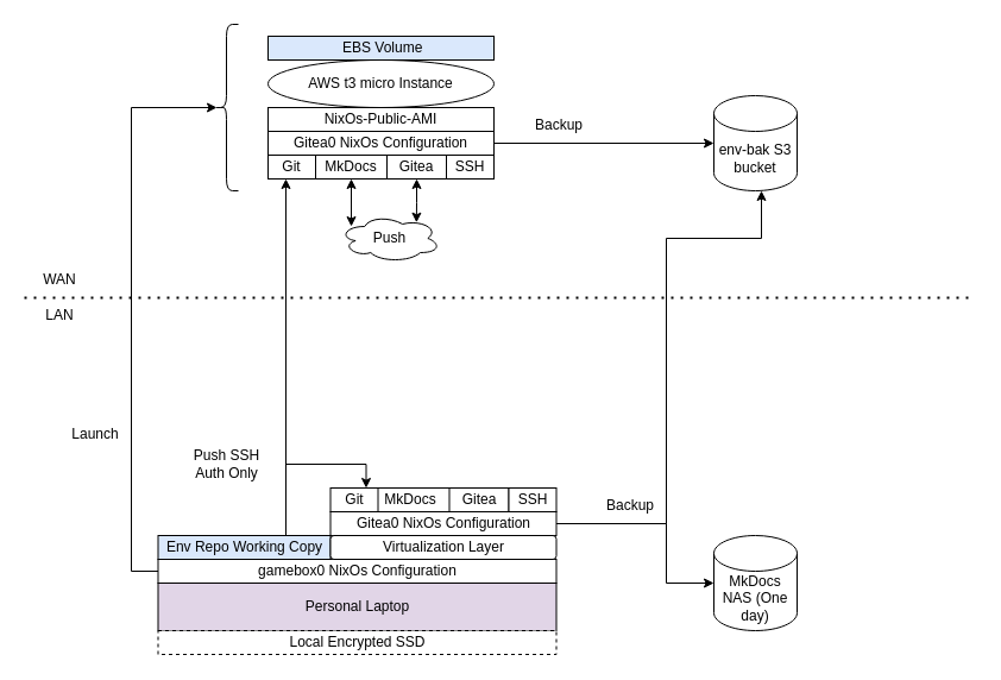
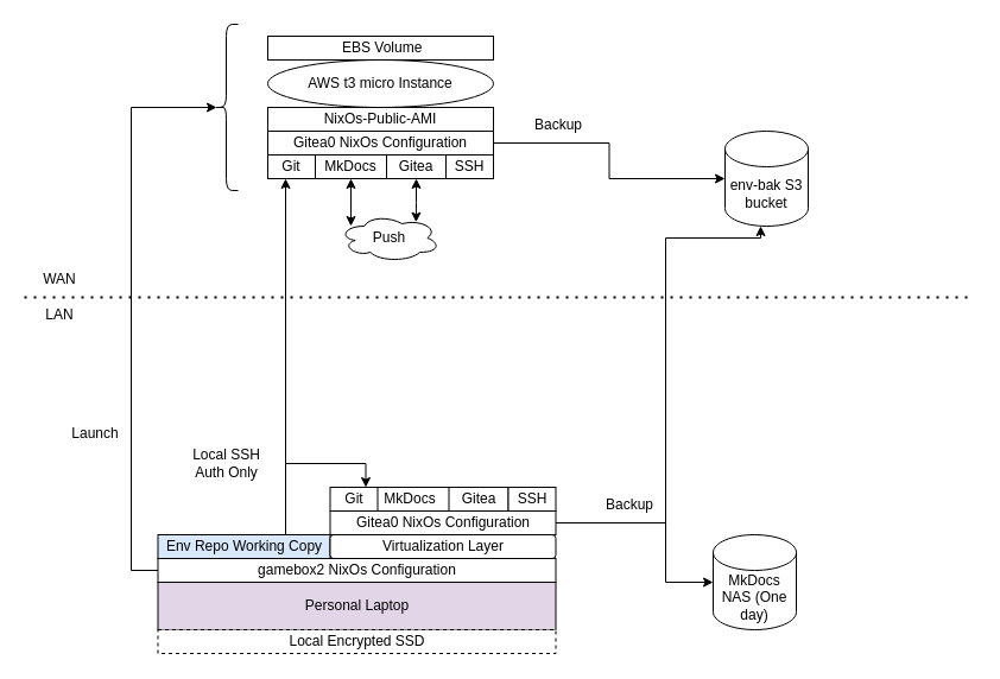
  <mxCell id="0" />
  <mxCell id="1" parent="0" />
  <mxCell id="2" value="AWS t3 micro Instance" style="ellipse;whiteSpace=wrap;html=1;" parent="1" vertex="1"><mxGeometry x="225" y="50" width="190" height="40" as="geometry" /></mxCell>
- <mxCell id="3" value="&amp;nbsp;EBS Volume" style="rounded=0;whiteSpace=wrap;html=1;fillColor=#dae8fc;" parent="1" vertex="1"><mxGeometry x="225" y="30" width="190" height="20" as="geometry" /></mxCell>
+ <mxCell id="3" value="&amp;nbsp;EBS Volume" style="rounded=0;whiteSpace=wrap;html=1;" parent="1" vertex="1"><mxGeometry x="225" y="30" width="190" height="20" as="geometry" /></mxCell>
  <mxCell id="4" value="MkDocs" style="rounded=0;whiteSpace=wrap;html=1;" parent="1" vertex="1"><mxGeometry x="265" y="130" width="60" height="20" as="geometry" /></mxCell>
  <mxCell id="5" value="Gitea" style="rounded=0;whiteSpace=wrap;html=1;" parent="1" vertex="1"><mxGeometry x="325" y="130" width="50" height="20" as="geometry" /></mxCell>
  <mxCell id="6" value="Git" style="rounded=0;whiteSpace=wrap;html=1;" parent="1" vertex="1"><mxGeometry x="225" y="130" width="40" height="20" as="geometry" /></mxCell>
  <mxCell id="7" value="SSH" style="rounded=0;whiteSpace=wrap;html=1;" parent="1" vertex="1"><mxGeometry x="375" y="130" width="40" height="20" as="geometry" /></mxCell>
  <mxCell id="8" value="Gitea0 NixOs Configuration" style="rounded=0;whiteSpace=wrap;html=1;" parent="1" vertex="1"><mxGeometry x="225" y="110" width="190" height="20" as="geometry" /></mxCell>
  <mxCell id="9" value="Personal Laptop" style="rounded=0;whiteSpace=wrap;html=1;fillColor=#e1d5e7;" parent="1" vertex="1"><mxGeometry x="132.5" y="490" width="335" height="40" as="geometry" /></mxCell>
  <mxCell id="10" value="Local Encrypted SSD" style="rounded=0;whiteSpace=wrap;html=1;dashed=1;" parent="1" vertex="1"><mxGeometry x="132.5" y="530" width="335" height="20" as="geometry" /></mxCell>
  <mxCell id="11" style="edgeStyle=orthogonalEdgeStyle;rounded=0;orthogonalLoop=1;jettySize=auto;html=1;entryX=0.1;entryY=0.5;entryDx=0;entryDy=0;entryPerimeter=0;" edge="1" parent="1" source="12" target="31"><mxGeometry relative="1" as="geometry"><mxPoint x="180" y="100" as="targetPoint" /><Array as="points"><mxPoint x="110" y="480" /><mxPoint x="110" y="90" /></Array></mxGeometry></mxCell>
- <mxCell id="12" value="gamebox0 NixOs Configuration" style="rounded=0;whiteSpace=wrap;html=1;" parent="1" vertex="1"><mxGeometry x="132.5" y="470" width="335" height="20" as="geometry" /></mxCell>
+ <mxCell id="12" value="gamebox2 NixOs Configuration" style="rounded=0;whiteSpace=wrap;html=1;" parent="1" vertex="1"><mxGeometry x="132.5" y="470" width="335" height="20" as="geometry" /></mxCell>
  <mxCell id="13" style="edgeStyle=orthogonalEdgeStyle;rounded=0;orthogonalLoop=1;jettySize=auto;html=1;" edge="1" parent="1" source="15"><mxGeometry relative="1" as="geometry"><mxPoint x="240" y="150" as="targetPoint" /><Array as="points"><mxPoint x="240" y="150" /></Array></mxGeometry></mxCell>
  <mxCell id="14" style="edgeStyle=orthogonalEdgeStyle;rounded=0;orthogonalLoop=1;jettySize=auto;html=1;entryX=0.75;entryY=0;entryDx=0;entryDy=0;" edge="1" parent="1" source="15" target="26"><mxGeometry relative="1" as="geometry"><Array as="points"><mxPoint x="240" y="390" /><mxPoint x="307" y="390" /></Array></mxGeometry></mxCell>
  <mxCell id="15" value="Env Repo Working Copy" style="rounded=0;whiteSpace=wrap;html=1;fillColor=#dae8fc;" parent="1" vertex="1"><mxGeometry x="132.5" y="450" width="145" height="20" as="geometry" /></mxCell>
- <mxCell id="16" value="env-bak S3 bucket" style="shape=cylinder3;whiteSpace=wrap;html=1;boundedLbl=1;backgroundOutline=1;size=15;" vertex="1" parent="1"><mxGeometry x="600" y="80" width="70" height="80" as="geometry" /></mxCell>
+ <mxCell id="16" value="env-bak S3 bucket" style="shape=cylinder3;whiteSpace=wrap;html=1;boundedLbl=1;backgroundOutline=1;size=15;" vertex="1" parent="1"><mxGeometry x="610" y="110" width="70" height="80" as="geometry" /></mxCell>
  <mxCell id="17" value="" style="endArrow=none;dashed=1;html=1;dashPattern=1 3;strokeWidth=2;rounded=0;" edge="1" parent="1"><mxGeometry width="50" height="50" relative="1" as="geometry"><mxPoint x="20" y="250" as="sourcePoint" /><mxPoint x="820" y="250" as="targetPoint" /></mxGeometry></mxCell>
  <mxCell id="18" value="LAN" style="text;html=1;align=center;verticalAlign=middle;whiteSpace=wrap;rounded=0;" vertex="1" parent="1"><mxGeometry x="20" y="250" width="60" height="30" as="geometry" /></mxCell>
  <mxCell id="19" value="WAN" style="text;html=1;align=center;verticalAlign=middle;whiteSpace=wrap;rounded=0;" vertex="1" parent="1"><mxGeometry x="20" y="220" width="60" height="30" as="geometry" /></mxCell>
  <mxCell id="20" style="edgeStyle=orthogonalEdgeStyle;rounded=0;orthogonalLoop=1;jettySize=auto;html=1;" edge="1" parent="1" source="22" target="28"><mxGeometry relative="1" as="geometry"><Array as="points"><mxPoint x="560" y="440" /><mxPoint x="560" y="490" /></Array></mxGeometry></mxCell>
  <mxCell id="21" style="edgeStyle=orthogonalEdgeStyle;rounded=0;orthogonalLoop=1;jettySize=auto;html=1;" edge="1" parent="1" source="22" target="16"><mxGeometry relative="1" as="geometry"><mxPoint x="580" y="160" as="targetPoint" /><Array as="points"><mxPoint x="560" y="440" /><mxPoint x="560" y="200" /><mxPoint x="640" y="200" /></Array></mxGeometry></mxCell>
  <mxCell id="22" value="Gitea0 NixOs Configuration" style="rounded=0;whiteSpace=wrap;html=1;" vertex="1" parent="1"><mxGeometry x="277.5" y="430" width="190" height="20" as="geometry" /></mxCell>
  <mxCell id="23" value="Virtualization Layer" style="whiteSpace=wrap;html=1;rounded=1;" vertex="1" parent="1"><mxGeometry x="277.5" y="450" width="190" height="20" as="geometry" /></mxCell>
  <mxCell id="24" value="MkDocs" style="rounded=0;whiteSpace=wrap;html=1;" vertex="1" parent="1"><mxGeometry x="310" y="410" width="70" height="20" as="geometry" /></mxCell>
  <mxCell id="25" value="Gitea" style="rounded=0;whiteSpace=wrap;html=1;" vertex="1" parent="1"><mxGeometry x="377.5" y="410" width="50" height="20" as="geometry" /></mxCell>
  <mxCell id="26" value="Git" style="rounded=0;whiteSpace=wrap;html=1;" vertex="1" parent="1"><mxGeometry x="277.5" y="410" width="40" height="20" as="geometry" /></mxCell>
  <mxCell id="27" value="SSH" style="rounded=0;whiteSpace=wrap;html=1;" vertex="1" parent="1"><mxGeometry x="427.5" y="410" width="40" height="20" as="geometry" /></mxCell>
  <mxCell id="28" value="MkDocs NAS (One day)" style="shape=cylinder3;whiteSpace=wrap;html=1;boundedLbl=1;backgroundOutline=1;size=15;" vertex="1" parent="1"><mxGeometry x="600" y="450" width="70" height="80" as="geometry" /></mxCell>
  <mxCell id="29" value="NixOs-Public-AMI" style="rounded=0;whiteSpace=wrap;html=1;" vertex="1" parent="1"><mxGeometry x="225" y="90" width="190" height="20" as="geometry" /></mxCell>
  <mxCell id="30" value="Backup" style="text;html=1;align=center;verticalAlign=middle;whiteSpace=wrap;rounded=0;" vertex="1" parent="1"><mxGeometry x="500" y="410" width="60" height="30" as="geometry" /></mxCell>
  <mxCell id="31" value="" style="shape=curlyBracket;whiteSpace=wrap;html=1;rounded=1;labelPosition=left;verticalLabelPosition=middle;align=right;verticalAlign=middle;" vertex="1" parent="1"><mxGeometry x="180" y="20" width="20" height="140" as="geometry" /></mxCell>
  <mxCell id="32" value="Launch" style="text;html=1;align=center;verticalAlign=middle;whiteSpace=wrap;rounded=0;" vertex="1" parent="1"><mxGeometry x="50" y="350" width="60" height="30" as="geometry" /></mxCell>
- <mxCell id="33" value="Push SSH Auth Only" style="text;html=1;align=center;verticalAlign=middle;whiteSpace=wrap;rounded=0;" vertex="1" parent="1"><mxGeometry x="152.5" y="370" width="75" height="40" as="geometry" /></mxCell>
+ <mxCell id="33" value="Local SSH Auth Only" style="text;html=1;align=center;verticalAlign=middle;whiteSpace=wrap;rounded=0;" vertex="1" parent="1"><mxGeometry x="152.5" y="370" width="75" height="40" as="geometry" /></mxCell>
  <mxCell id="34" style="edgeStyle=orthogonalEdgeStyle;rounded=0;orthogonalLoop=1;jettySize=auto;html=1;entryX=0;entryY=0.5;entryDx=0;entryDy=0;entryPerimeter=0;" edge="1" parent="1" source="8" target="16"><mxGeometry relative="1" as="geometry" /></mxCell>
  <mxCell id="35" value="Backup" style="text;html=1;align=center;verticalAlign=middle;whiteSpace=wrap;rounded=0;" vertex="1" parent="1"><mxGeometry x="440" y="90" width="60" height="30" as="geometry" /></mxCell>
  <mxCell id="36" value="Push" style="ellipse;shape=cloud;whiteSpace=wrap;html=1;" vertex="1" parent="1"><mxGeometry x="285" y="180" width="85" height="40" as="geometry" /></mxCell>
  <mxCell id="37" style="edgeStyle=orthogonalEdgeStyle;rounded=0;orthogonalLoop=1;jettySize=auto;html=1;entryX=0.118;entryY=0.25;entryDx=0;entryDy=0;entryPerimeter=0;startArrow=classic;startFill=1;" edge="1" parent="1" source="4" target="36"><mxGeometry relative="1" as="geometry" /></mxCell>
  <mxCell id="38" style="edgeStyle=orthogonalEdgeStyle;rounded=0;orthogonalLoop=1;jettySize=auto;html=1;entryX=0.763;entryY=0.168;entryDx=0;entryDy=0;entryPerimeter=0;startArrow=classic;startFill=1;" edge="1" parent="1" source="5" target="36"><mxGeometry relative="1" as="geometry" /></mxCell>
